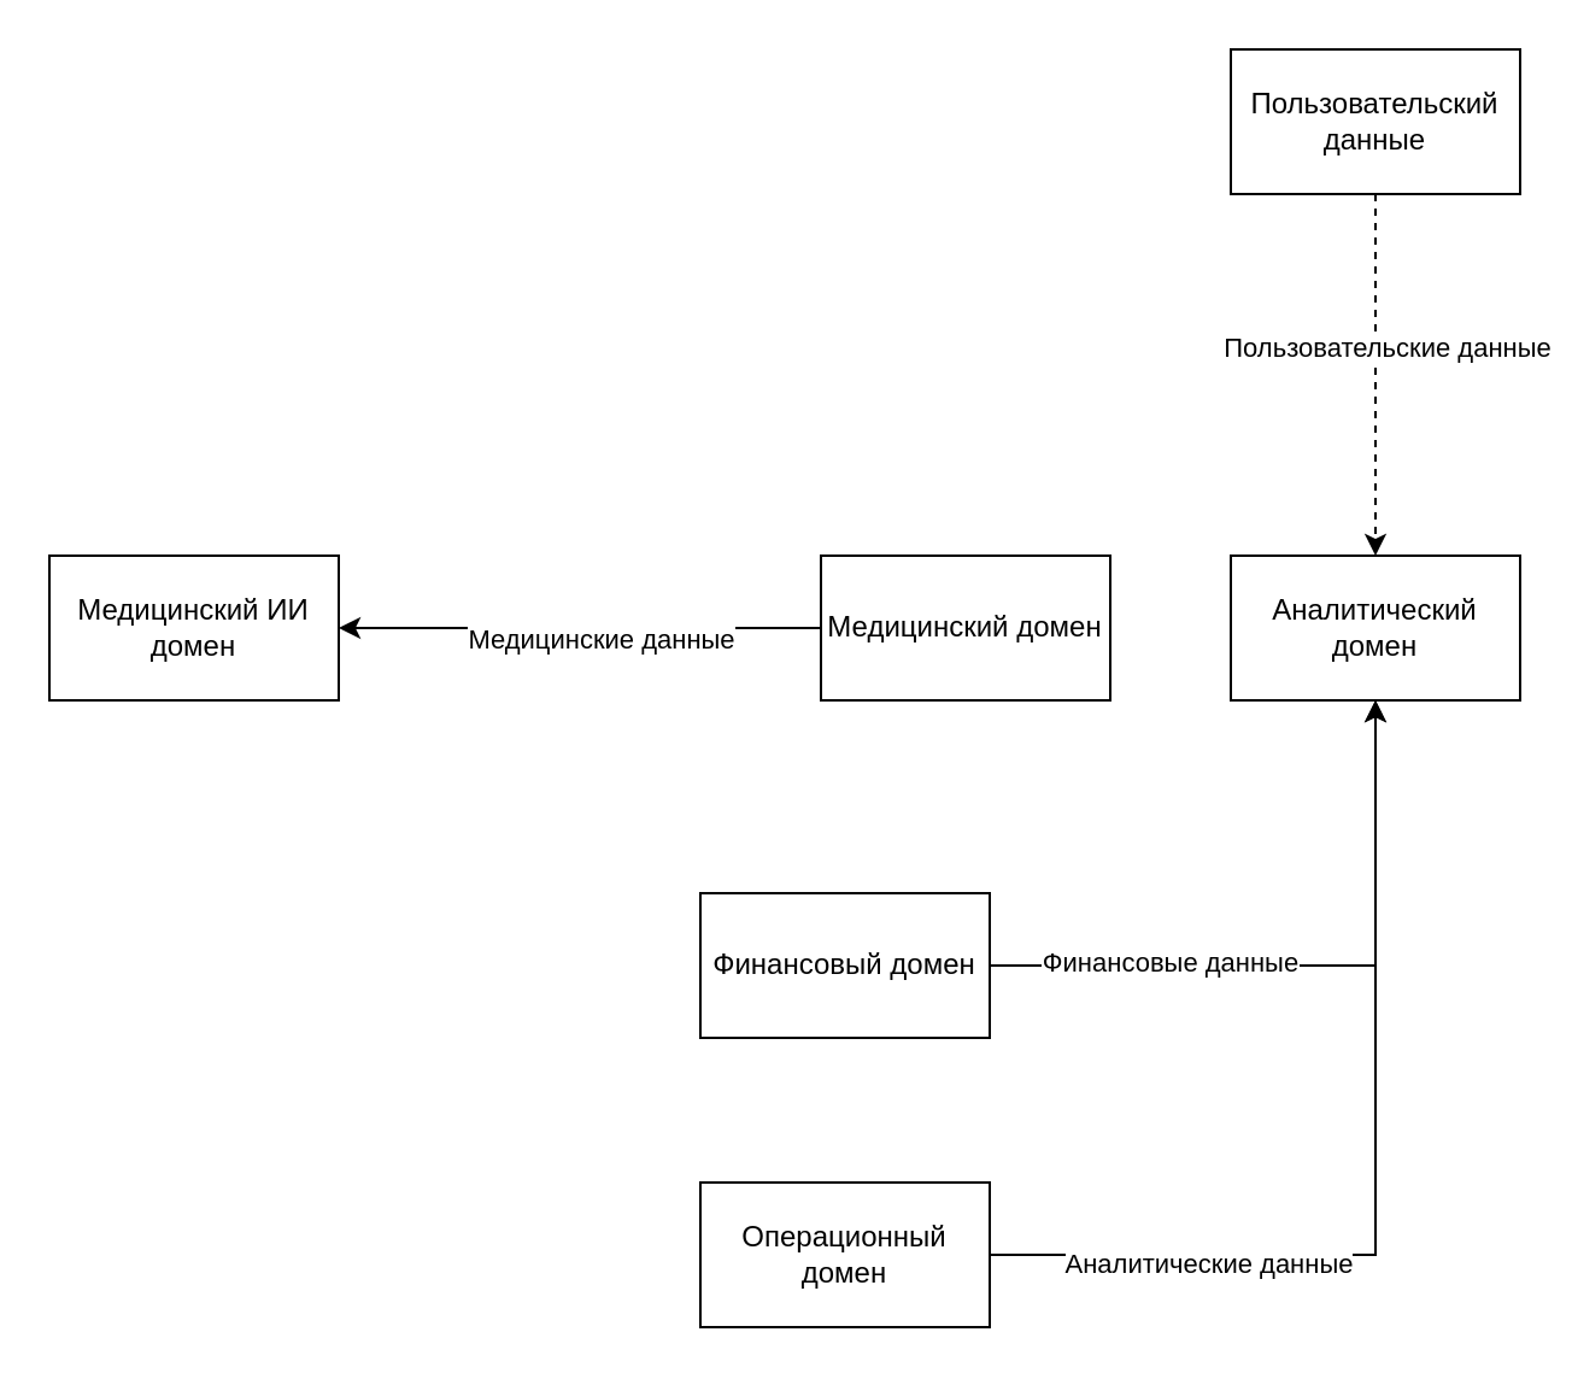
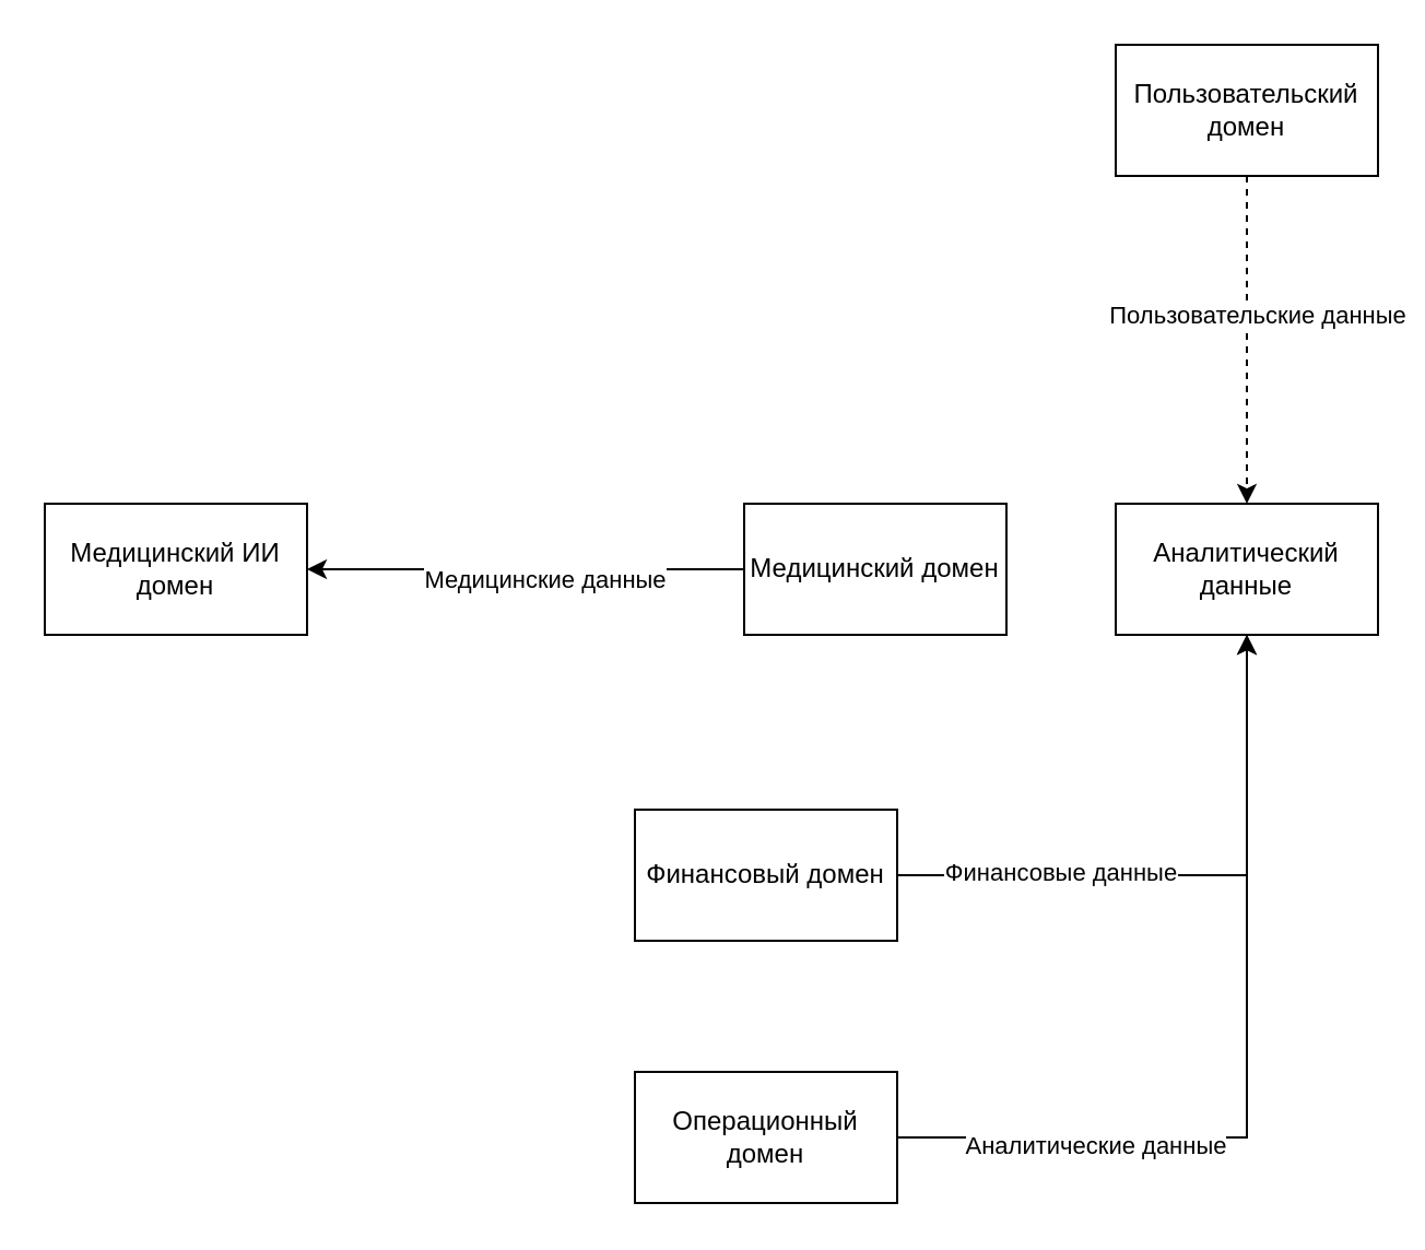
  <mxCell id="0" />
  <mxCell id="1" parent="0" />
  <mxCell id="2" style="edgeStyle=orthogonalEdgeStyle;rounded=0;orthogonalLoop=1;jettySize=auto;html=1;" edge="1" parent="1" source="4" target="15"><mxGeometry relative="1" as="geometry" /></mxCell>
  <mxCell id="3" value="Финансовые данные" style="edgeLabel;html=1;align=center;verticalAlign=middle;resizable=0;points=[];" vertex="1" connectable="0" parent="2"><mxGeometry x="-0.452" y="2" relative="1" as="geometry"><mxPoint as="offset" /></mxGeometry></mxCell>
  <mxCell id="4" value="Финансовый домен" style="rounded=0;whiteSpace=wrap;html=1;" vertex="1" parent="1"><mxGeometry x="290" y="370" width="120" height="60" as="geometry" /></mxCell>
  <mxCell id="5" style="edgeStyle=orthogonalEdgeStyle;rounded=0;orthogonalLoop=1;jettySize=auto;html=1;entryX=0.5;entryY=0;entryDx=0;entryDy=0;dashed=1;" edge="1" parent="1" source="7" target="15"><mxGeometry relative="1" as="geometry" /></mxCell>
  <mxCell id="6" value="Пользовательские данные" style="edgeLabel;html=1;align=center;verticalAlign=middle;resizable=0;points=[];" vertex="1" connectable="0" parent="5"><mxGeometry x="-0.16" y="4" relative="1" as="geometry"><mxPoint as="offset" /></mxGeometry></mxCell>
- <mxCell id="7" value="Пользовательский данные" style="rounded=0;whiteSpace=wrap;html=1;" vertex="1" parent="1"><mxGeometry x="510" y="20" width="120" height="60" as="geometry" /></mxCell>
+ <mxCell id="7" value="Пользовательский домен" style="rounded=0;whiteSpace=wrap;html=1;" vertex="1" parent="1"><mxGeometry x="510" y="20" width="120" height="60" as="geometry" /></mxCell>
  <mxCell id="8" style="edgeStyle=orthogonalEdgeStyle;rounded=0;orthogonalLoop=1;jettySize=auto;html=1;entryX=1;entryY=0.5;entryDx=0;entryDy=0;" edge="1" parent="1" source="10" target="14"><mxGeometry relative="1" as="geometry" /></mxCell>
  <mxCell id="9" value="Медицинские данные" style="edgeLabel;html=1;align=center;verticalAlign=middle;resizable=0;points=[];" vertex="1" connectable="0" parent="8"><mxGeometry x="-0.08" y="4" relative="1" as="geometry"><mxPoint as="offset" /></mxGeometry></mxCell>
  <mxCell id="10" value="Медицинский домен" style="rounded=0;whiteSpace=wrap;html=1;" vertex="1" parent="1"><mxGeometry x="340" y="230" width="120" height="60" as="geometry" /></mxCell>
  <mxCell id="11" style="edgeStyle=orthogonalEdgeStyle;rounded=0;orthogonalLoop=1;jettySize=auto;html=1;" edge="1" parent="1" source="13" target="15"><mxGeometry relative="1" as="geometry" /></mxCell>
  <mxCell id="12" value="Аналитические данные" style="edgeLabel;html=1;align=center;verticalAlign=middle;resizable=0;points=[];" vertex="1" connectable="0" parent="11"><mxGeometry x="-0.538" y="-3" relative="1" as="geometry"><mxPoint as="offset" /></mxGeometry></mxCell>
  <mxCell id="13" value="Операционный домен" style="rounded=0;whiteSpace=wrap;html=1;" vertex="1" parent="1"><mxGeometry x="290" y="490" width="120" height="60" as="geometry" /></mxCell>
  <mxCell id="14" value="Медицинский ИИ домен" style="rounded=0;whiteSpace=wrap;html=1;" vertex="1" parent="1"><mxGeometry x="20" y="230" width="120" height="60" as="geometry" /></mxCell>
- <mxCell id="15" value="Аналитический домен" style="rounded=0;whiteSpace=wrap;html=1;" vertex="1" parent="1"><mxGeometry x="510" y="230" width="120" height="60" as="geometry" /></mxCell>
+ <mxCell id="15" value="Аналитический данные" style="rounded=0;whiteSpace=wrap;html=1;" vertex="1" parent="1"><mxGeometry x="510" y="230" width="120" height="60" as="geometry" /></mxCell>
